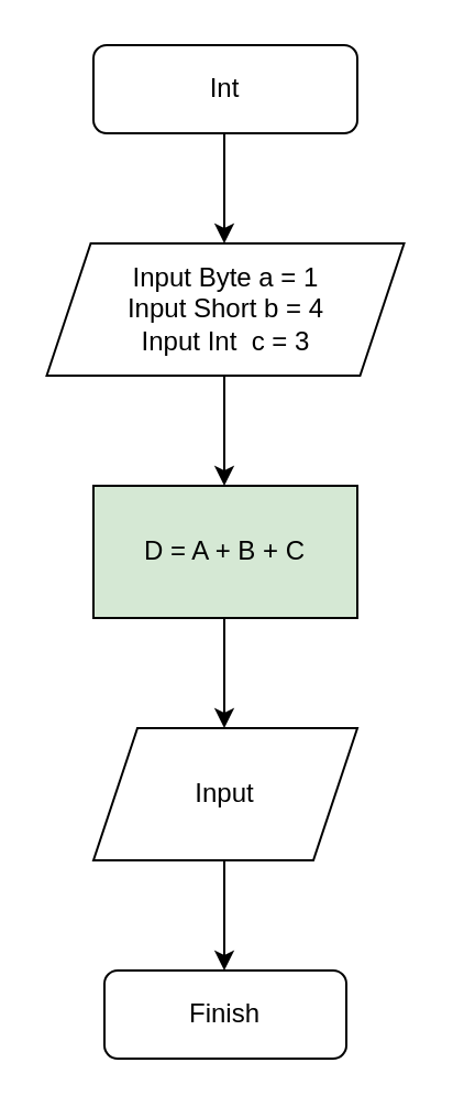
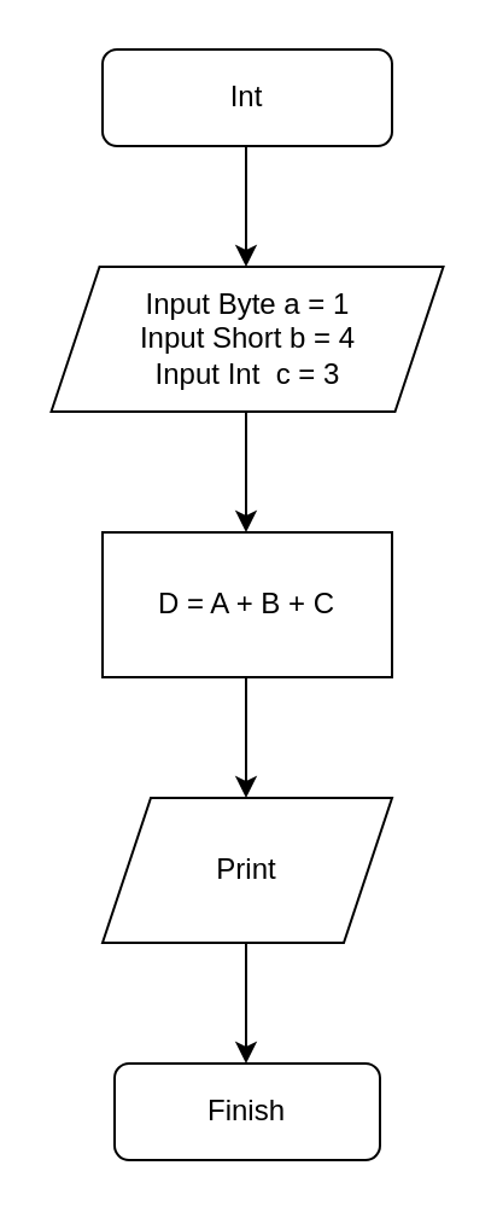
  <mxCell id="0" />
  <mxCell id="1" parent="0" />
  <mxCell id="2" value="Int" style="rounded=1;whiteSpace=wrap;html=1;" parent="1" vertex="1"><mxGeometry x="42" y="20" width="120" height="40" as="geometry" /></mxCell>
  <mxCell id="3" value="" style="endArrow=classic;html=1;" parent="1" edge="1"><mxGeometry width="50" height="50" relative="1" as="geometry"><mxPoint x="101.5" y="60" as="sourcePoint" /><mxPoint x="101.5" y="110" as="targetPoint" /></mxGeometry></mxCell>
  <mxCell id="4" value="Input Byte a = 1&lt;br&gt;Input Short b = 4&lt;br&gt;Input Int&amp;nbsp; c = 3" style="shape=parallelogram;perimeter=parallelogramPerimeter;whiteSpace=wrap;html=1;fixedSize=1;" parent="1" vertex="1"><mxGeometry x="20.75" y="110" width="162.5" height="60" as="geometry" /></mxCell>
  <mxCell id="5" value="" style="endArrow=classic;html=1;" parent="1" edge="1"><mxGeometry width="50" height="50" relative="1" as="geometry"><mxPoint x="101.5" y="170" as="sourcePoint" /><mxPoint x="101.5" y="220" as="targetPoint" /></mxGeometry></mxCell>
- <mxCell id="6" value="D = A + B + C" style="rounded=0;whiteSpace=wrap;html=1;fillColor=#d5e8d4;" vertex="1" parent="1"><mxGeometry x="42" y="220" width="120" height="60" as="geometry" /></mxCell>
- <mxCell id="7" value="Input" style="shape=parallelogram;perimeter=parallelogramPerimeter;whiteSpace=wrap;html=1;fixedSize=1;" vertex="1" parent="1"><mxGeometry x="42" y="330" width="120" height="60" as="geometry" /></mxCell>
+ <mxCell id="6" value="D = A + B + C" style="rounded=0;whiteSpace=wrap;html=1;" vertex="1" parent="1"><mxGeometry x="42" y="220" width="120" height="60" as="geometry" /></mxCell>
+ <mxCell id="7" value="Print" style="shape=parallelogram;perimeter=parallelogramPerimeter;whiteSpace=wrap;html=1;fixedSize=1;" vertex="1" parent="1"><mxGeometry x="42" y="330" width="120" height="60" as="geometry" /></mxCell>
  <mxCell id="8" value="" style="endArrow=classic;html=1;" edge="1" parent="1"><mxGeometry width="50" height="50" relative="1" as="geometry"><mxPoint x="101.5" y="280" as="sourcePoint" /><mxPoint x="101.5" y="330" as="targetPoint" /></mxGeometry></mxCell>
  <mxCell id="9" value="" style="endArrow=classic;html=1;" edge="1" parent="1"><mxGeometry width="50" height="50" relative="1" as="geometry"><mxPoint x="101.5" y="390" as="sourcePoint" /><mxPoint x="101.5" y="440" as="targetPoint" /></mxGeometry></mxCell>
  <mxCell id="10" value="Finish" style="rounded=1;whiteSpace=wrap;html=1;" vertex="1" parent="1"><mxGeometry x="47" y="440" width="110" height="40" as="geometry" /></mxCell>
